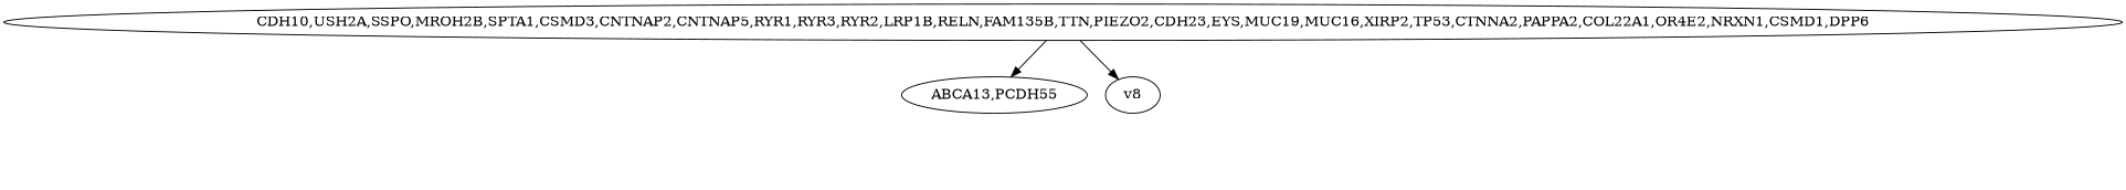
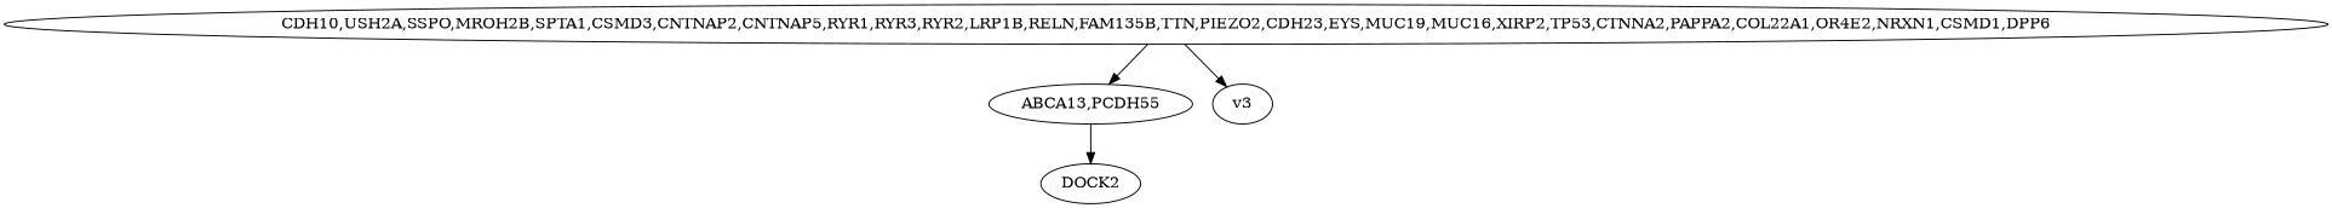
  digraph {
    n1 [label="ABCA13,PCDH55"]
+   n2 [label=DOCK2]
    n3 [label="CDH10,USH2A,SSPO,MROH2B,SPTA1,CSMD3,CNTNAP2,CNTNAP5,RYR1,RYR3,RYR2,LRP1B,RELN,FAM135B,TTN,PIEZO2,CDH23,EYS,MUC19,MUC16,XIRP2,TP53,CTNNA2,PAPPA2,COL22A1,OR4E2,NRXN1,CSMD1,DPP6"]
-   v3 [label=v8]
+   v3
+   n1 -> n2
    n3 -> n1
    n3 -> v3
  }
